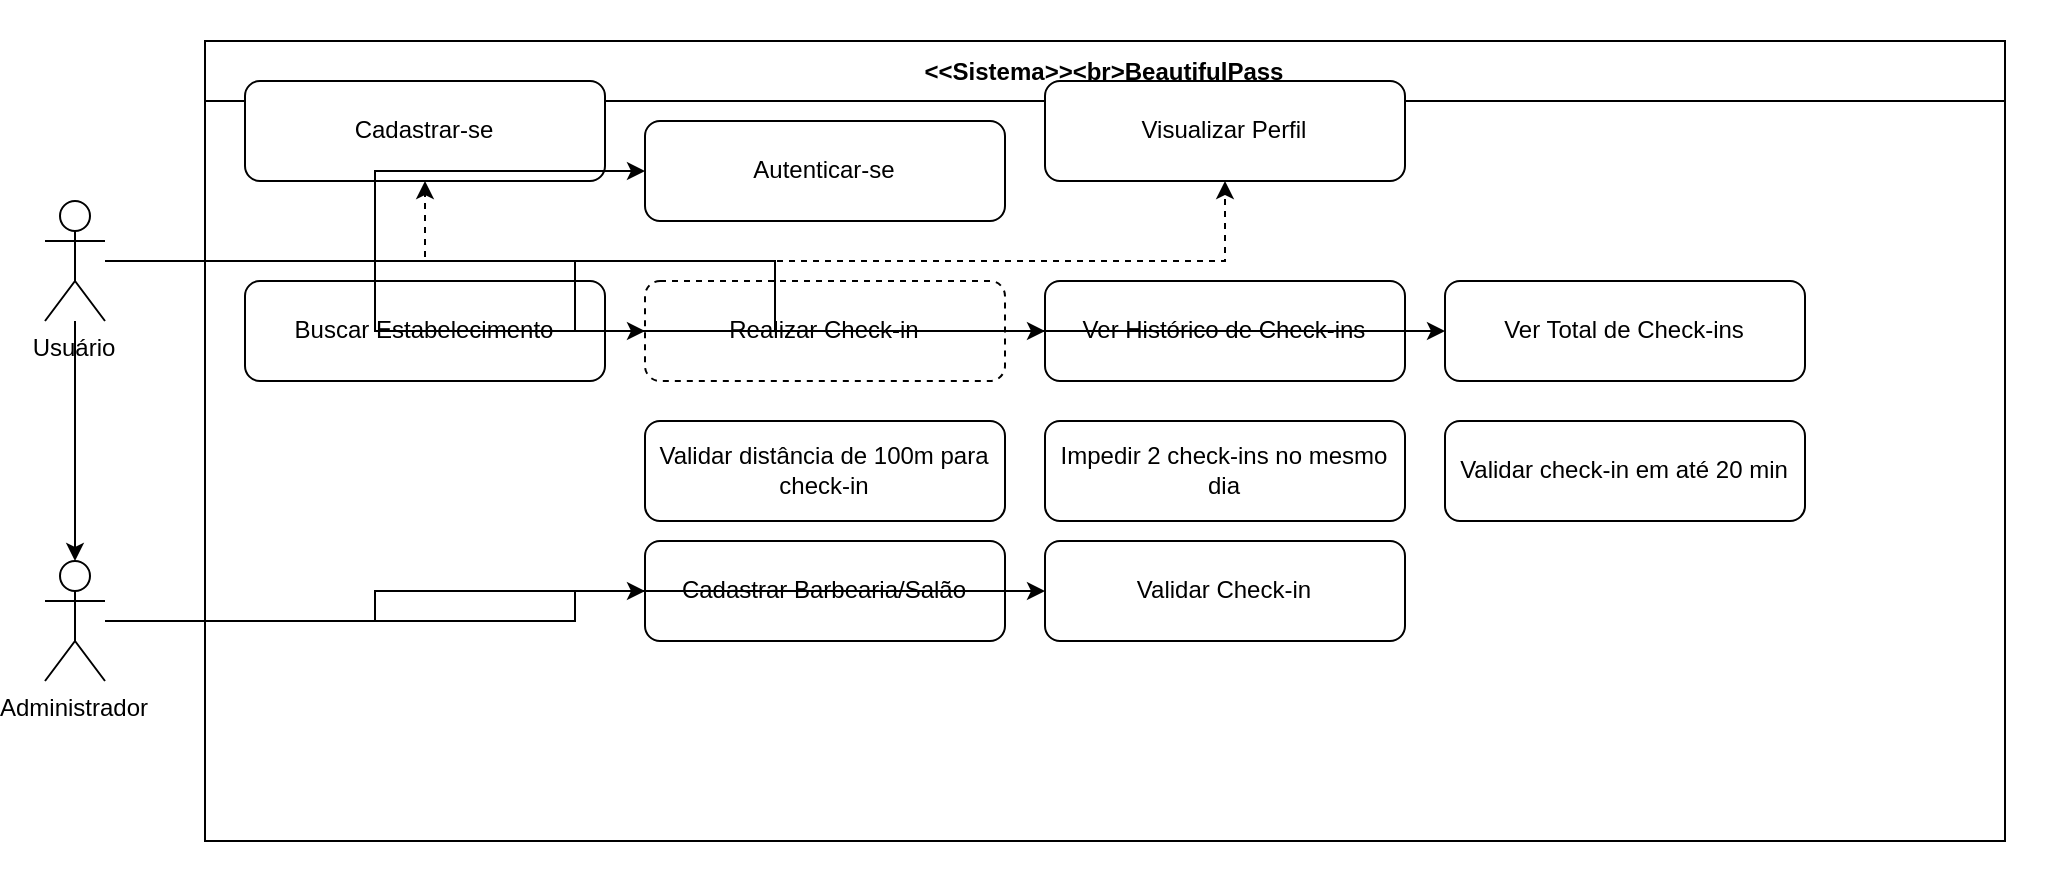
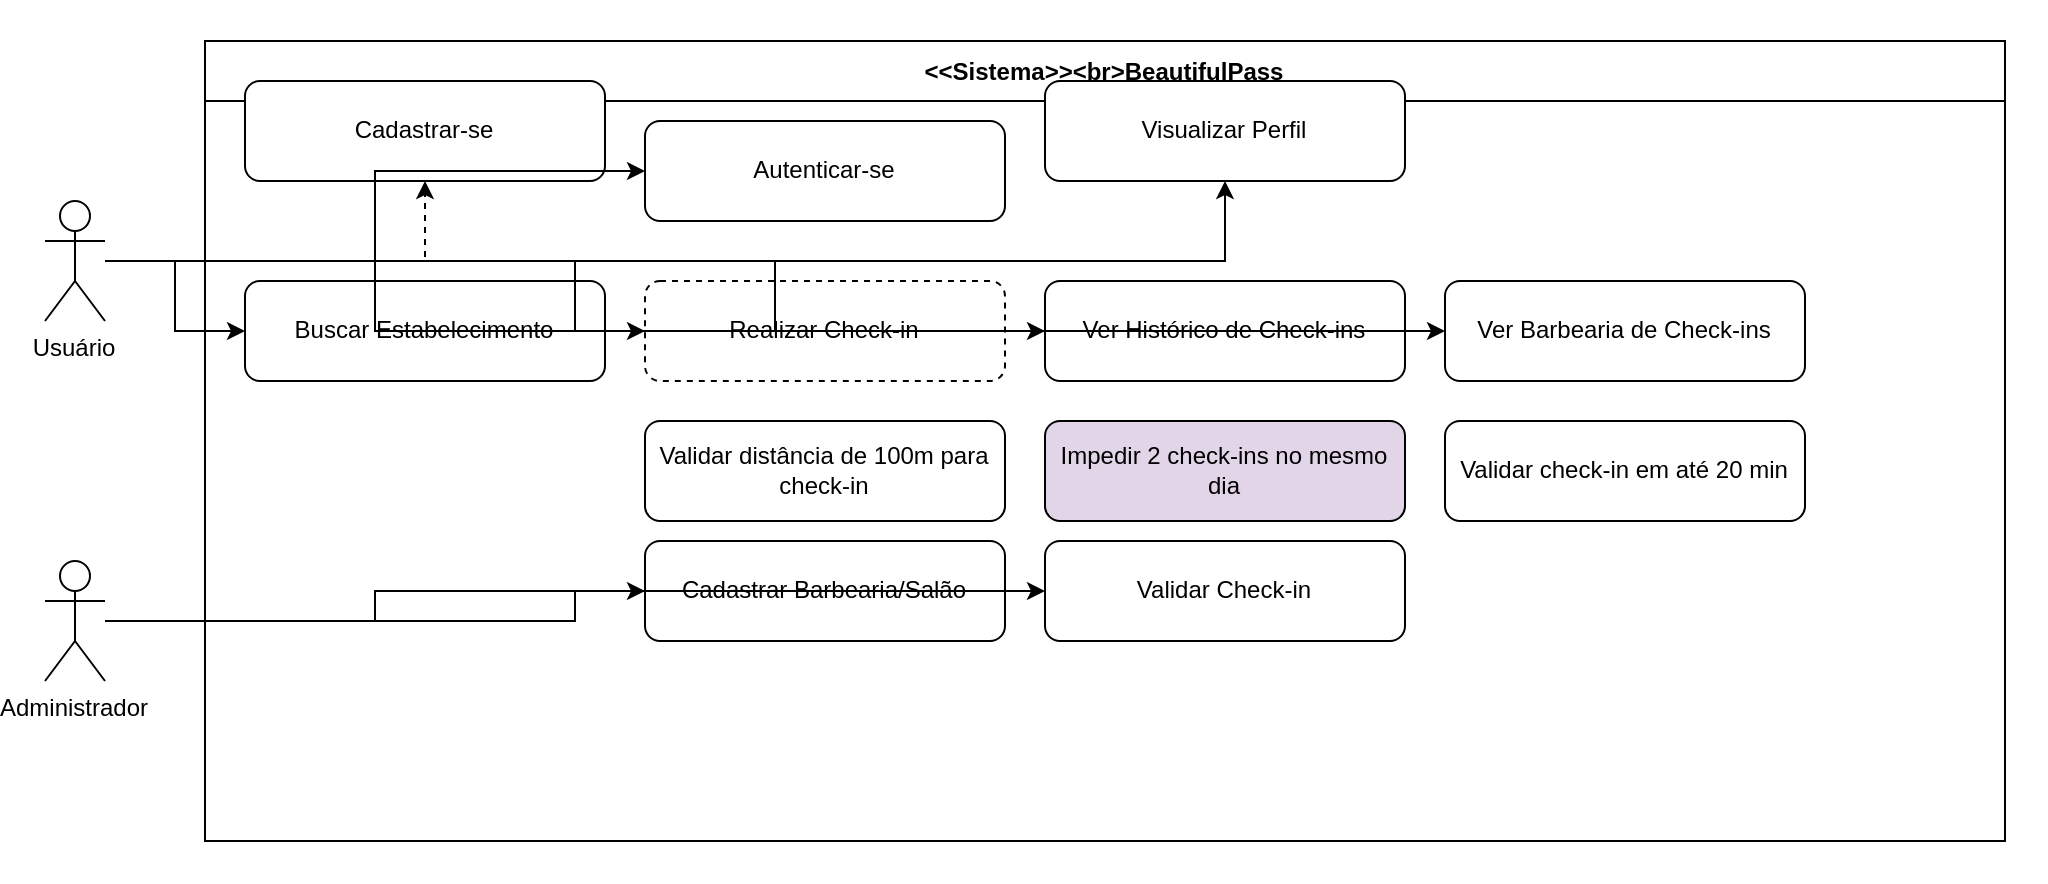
  <mxCell id="0" />
  <mxCell id="1" parent="0" />
  <mxCell id="2" value="&lt;&lt;Sistema&gt;&gt;&lt;br&gt;BeautifulPass" style="swimlane;horizontal=1;startSize=30;" vertex="1" parent="1"><mxGeometry x="100" y="20" width="900" height="400" as="geometry" /></mxCell>
  <mxCell id="3" value="Usuário" style="shape=umlActor;verticalLabelPosition=bottom;verticalAlign=top;" vertex="1" parent="1"><mxGeometry x="20" y="100" width="30" height="60" as="geometry" /></mxCell>
  <mxCell id="4" value="Administrador" style="shape=umlActor;verticalLabelPosition=bottom;verticalAlign=top;" vertex="1" parent="1"><mxGeometry x="20" y="280" width="30" height="60" as="geometry" /></mxCell>
  <mxCell id="5" value="Cadastrar-se" style="rounded=1;whiteSpace=wrap;html=1;" vertex="1" parent="2"><mxGeometry x="20" y="20" width="180" height="50" as="geometry" /></mxCell>
  <mxCell id="6" value="Autenticar-se" style="rounded=1;whiteSpace=wrap;html=1;" vertex="1" parent="2"><mxGeometry x="220" y="40" width="180" height="50" as="geometry" /></mxCell>
  <mxCell id="7" value="Visualizar Perfil" style="rounded=1;whiteSpace=wrap;html=1;" vertex="1" parent="2"><mxGeometry x="420" y="20" width="180" height="50" as="geometry" /></mxCell>
  <mxCell id="8" value="Buscar Estabelecimento" style="rounded=1;whiteSpace=wrap;html=1;" vertex="1" parent="2"><mxGeometry x="20" y="120" width="180" height="50" as="geometry" /></mxCell>
  <mxCell id="9" value="Realizar Check-in" style="rounded=1;whiteSpace=wrap;html=1;dashed=1;" vertex="1" parent="2"><mxGeometry x="220" y="120" width="180" height="50" as="geometry" /></mxCell>
  <mxCell id="10" value="Ver Histórico de Check-ins" style="rounded=1;whiteSpace=wrap;html=1;" vertex="1" parent="2"><mxGeometry x="420" y="120" width="180" height="50" as="geometry" /></mxCell>
- <mxCell id="11" value="Ver Total de Check-ins" style="rounded=1;whiteSpace=wrap;html=1;" vertex="1" parent="2"><mxGeometry x="620" y="120" width="180" height="50" as="geometry" /></mxCell>
+ <mxCell id="11" value="Ver Barbearia de Check-ins" style="rounded=1;whiteSpace=wrap;html=1;" vertex="1" parent="2"><mxGeometry x="620" y="120" width="180" height="50" as="geometry" /></mxCell>
  <mxCell id="12" value="Validar distância de 100m para check-in" style="rounded=1;whiteSpace=wrap;html=1;" vertex="1" parent="2"><mxGeometry x="220" y="190" width="180" height="50" as="geometry" /></mxCell>
- <mxCell id="13" value="Impedir 2 check-ins no mesmo dia" style="rounded=1;whiteSpace=wrap;html=1;" vertex="1" parent="2"><mxGeometry x="420" y="190" width="180" height="50" as="geometry" /></mxCell>
+ <mxCell id="13" value="Impedir 2 check-ins no mesmo dia" style="rounded=1;whiteSpace=wrap;html=1;fillColor=#e1d5e7;" vertex="1" parent="2"><mxGeometry x="420" y="190" width="180" height="50" as="geometry" /></mxCell>
  <mxCell id="14" value="Validar check-in em até 20 min" style="rounded=1;whiteSpace=wrap;html=1;" vertex="1" parent="2"><mxGeometry x="620" y="190" width="180" height="50" as="geometry" /></mxCell>
  <mxCell id="15" value="Cadastrar Barbearia/Salão" style="rounded=1;whiteSpace=wrap;html=1;" vertex="1" parent="2"><mxGeometry x="220" y="250" width="180" height="50" as="geometry" /></mxCell>
  <mxCell id="16" value="Validar Check-in" style="rounded=1;whiteSpace=wrap;html=1;" vertex="1" parent="2"><mxGeometry x="420" y="250" width="180" height="50" as="geometry" /></mxCell>
  <mxCell id="17" edge="1" parent="1" source="3" target="5" style="edgeStyle=orthogonalEdgeStyle;rounded=0;orthogonalLoop=1;dashed=1;"><mxGeometry relative="1" as="geometry" /></mxCell>
  <mxCell id="18" edge="1" parent="1" source="3" target="6" style="edgeStyle=orthogonalEdgeStyle;rounded=0;orthogonalLoop=1;"><mxGeometry relative="1" as="geometry" /></mxCell>
- <mxCell id="19" edge="1" parent="1" source="3" target="7" style="edgeStyle=orthogonalEdgeStyle;rounded=0;orthogonalLoop=1;dashed=1;"><mxGeometry relative="1" as="geometry" /></mxCell>
- <mxCell id="20" edge="1" parent="1" source="3" target="4" style="edgeStyle=orthogonalEdgeStyle;rounded=0;orthogonalLoop=1;"><mxGeometry relative="1" as="geometry" /></mxCell>
+ <mxCell id="19" edge="1" parent="1" source="3" target="7" style="edgeStyle=orthogonalEdgeStyle;rounded=0;orthogonalLoop=1;"><mxGeometry relative="1" as="geometry" /></mxCell>
+ <mxCell id="20" edge="1" parent="1" source="3" target="8" style="edgeStyle=orthogonalEdgeStyle;rounded=0;orthogonalLoop=1;"><mxGeometry relative="1" as="geometry" /></mxCell>
  <mxCell id="21" edge="1" parent="1" source="3" target="9" style="edgeStyle=orthogonalEdgeStyle;rounded=0;orthogonalLoop=1;"><mxGeometry relative="1" as="geometry" /></mxCell>
  <mxCell id="22" edge="1" parent="1" source="3" target="10" style="edgeStyle=orthogonalEdgeStyle;rounded=0;orthogonalLoop=1;"><mxGeometry relative="1" as="geometry" /></mxCell>
  <mxCell id="23" edge="1" parent="1" source="3" target="11" style="edgeStyle=orthogonalEdgeStyle;rounded=0;orthogonalLoop=1;"><mxGeometry relative="1" as="geometry" /></mxCell>
  <mxCell id="24" edge="1" parent="1" source="4" target="15" style="edgeStyle=orthogonalEdgeStyle;rounded=0;orthogonalLoop=1;"><mxGeometry relative="1" as="geometry" /></mxCell>
  <mxCell id="25" edge="1" parent="1" source="4" target="16" style="edgeStyle=orthogonalEdgeStyle;rounded=0;orthogonalLoop=1;"><mxGeometry relative="1" as="geometry" /></mxCell>
